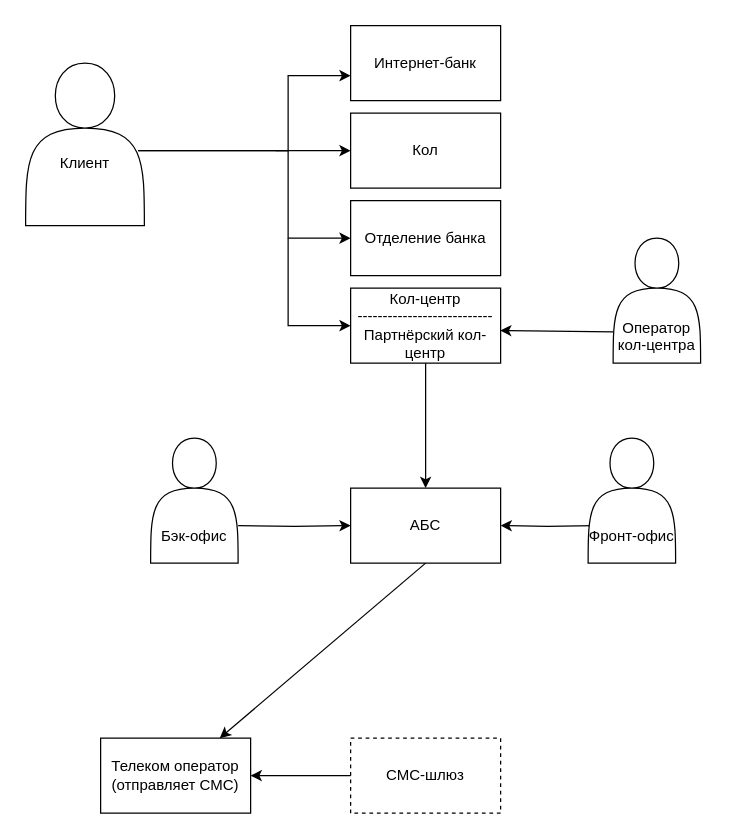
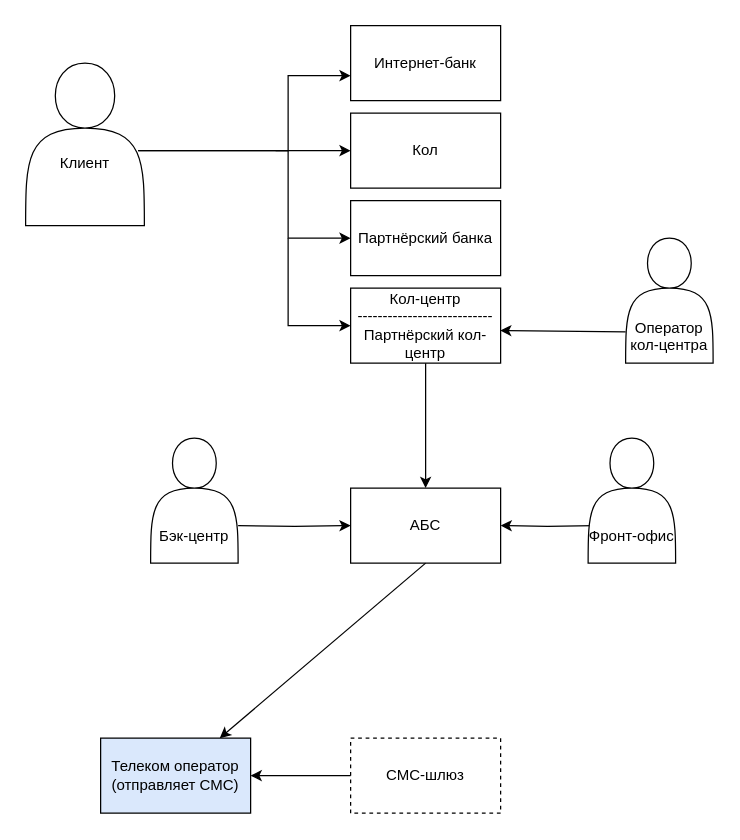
  <mxCell id="0" />
  <mxCell id="1" parent="0" />
  <mxCell id="2" value="&lt;div&gt;&lt;br&gt;&lt;/div&gt;&lt;div&gt;&lt;br&gt;&lt;/div&gt;Клиент" style="shape=actor;whiteSpace=wrap;html=1;" parent="1" vertex="1"><mxGeometry x="20" y="50" width="95" height="130" as="geometry" /></mxCell>
  <mxCell id="3" value="" style="endArrow=classic;html=1;rounded=0;" parent="1" edge="1"><mxGeometry width="50" height="50" relative="1" as="geometry"><mxPoint x="110" y="120" as="sourcePoint" /><mxPoint x="280" y="60" as="targetPoint" /><Array as="points"><mxPoint x="230" y="120" /><mxPoint x="230" y="60" /></Array></mxGeometry></mxCell>
  <mxCell id="4" value="" style="endArrow=classic;html=1;rounded=0;" parent="1" edge="1"><mxGeometry width="50" height="50" relative="1" as="geometry"><mxPoint x="110" y="120" as="sourcePoint" /><mxPoint x="280" y="190" as="targetPoint" /><Array as="points"><mxPoint x="230" y="120" /><mxPoint x="230" y="190" /><mxPoint x="260" y="190" /></Array></mxGeometry></mxCell>
  <mxCell id="5" value="" style="endArrow=classic;html=1;rounded=0;" parent="1" edge="1"><mxGeometry width="50" height="50" relative="1" as="geometry"><mxPoint x="220" y="120" as="sourcePoint" /><mxPoint x="280" y="120" as="targetPoint" /></mxGeometry></mxCell>
  <mxCell id="6" value="Интернет-банк" style="rounded=0;whiteSpace=wrap;html=1;" parent="1" vertex="1"><mxGeometry x="280" y="20" width="120" height="60" as="geometry" /></mxCell>
  <mxCell id="7" value="Кол" style="rounded=0;whiteSpace=wrap;html=1;" parent="1" vertex="1"><mxGeometry x="280" y="90" width="120" height="60" as="geometry" /></mxCell>
- <mxCell id="8" value="Отделение банка" style="rounded=0;whiteSpace=wrap;html=1;" parent="1" vertex="1"><mxGeometry x="280" y="160" width="120" height="60" as="geometry" /></mxCell>
+ <mxCell id="8" value="Партнёрский банка" style="rounded=0;whiteSpace=wrap;html=1;" parent="1" vertex="1"><mxGeometry x="280" y="160" width="120" height="60" as="geometry" /></mxCell>
  <mxCell id="9" value="" style="endArrow=classic;html=1;rounded=0;entryX=0;entryY=0.5;entryDx=0;entryDy=0;" parent="1" target="10" edge="1"><mxGeometry width="50" height="50" relative="1" as="geometry"><mxPoint x="230" y="190" as="sourcePoint" /><mxPoint x="230" y="300" as="targetPoint" /><Array as="points"><mxPoint x="230" y="260" /></Array></mxGeometry></mxCell>
  <mxCell id="10" value="Кол-центр&lt;br&gt;---------------------------&lt;br&gt;Партнёрский кол-центр" style="rounded=0;whiteSpace=wrap;html=1;" parent="1" vertex="1"><mxGeometry x="280" y="230" width="120" height="60" as="geometry" /></mxCell>
- <mxCell id="11" value="&lt;div&gt;&lt;br&gt;&lt;/div&gt;&lt;div&gt;&lt;br&gt;&lt;/div&gt;&lt;div&gt;&lt;br&gt;&lt;/div&gt;&lt;div&gt;&lt;br&gt;&lt;/div&gt;&lt;div&gt;Оператор&lt;br&gt;кол-центра&lt;/div&gt;" style="shape=actor;whiteSpace=wrap;html=1;" parent="1" vertex="1"><mxGeometry x="490" y="190" width="70" height="100" as="geometry" /></mxCell>
+ <mxCell id="11" value="&lt;div&gt;&lt;br&gt;&lt;/div&gt;&lt;div&gt;&lt;br&gt;&lt;/div&gt;&lt;div&gt;&lt;br&gt;&lt;/div&gt;&lt;div&gt;&lt;br&gt;&lt;/div&gt;&lt;div&gt;Оператор&lt;br&gt;кол-центра&lt;/div&gt;" style="shape=actor;whiteSpace=wrap;html=1;" parent="1" vertex="1"><mxGeometry x="500" y="190" width="70" height="100" as="geometry" /></mxCell>
  <mxCell id="12" value="" style="endArrow=classic;html=1;rounded=0;exitX=0;exitY=0.75;exitDx=0;exitDy=0;entryX=0.997;entryY=0.566;entryDx=0;entryDy=0;entryPerimeter=0;" parent="1" source="11" target="10" edge="1"><mxGeometry width="50" height="50" relative="1" as="geometry"><mxPoint x="220" y="290" as="sourcePoint" /><mxPoint x="270" y="240" as="targetPoint" /></mxGeometry></mxCell>
  <mxCell id="13" value="" style="endArrow=classic;html=1;rounded=0;exitX=0.5;exitY=1;exitDx=0;exitDy=0;" parent="1" source="10" edge="1"><mxGeometry width="50" height="50" relative="1" as="geometry"><mxPoint x="340" y="370" as="sourcePoint" /><mxPoint x="340" y="390" as="targetPoint" /></mxGeometry></mxCell>
  <mxCell id="14" value="" style="edgeStyle=orthogonalEdgeStyle;rounded=0;orthogonalLoop=1;jettySize=auto;html=1;entryX=1;entryY=0.5;entryDx=0;entryDy=0;" parent="1" target="16" edge="1"><mxGeometry relative="1" as="geometry"><mxPoint x="475" y="420" as="sourcePoint" /><mxPoint x="500" y="420" as="targetPoint" /></mxGeometry></mxCell>
  <mxCell id="15" value="" style="edgeStyle=orthogonalEdgeStyle;rounded=0;orthogonalLoop=1;jettySize=auto;html=1;entryX=0;entryY=0.5;entryDx=0;entryDy=0;" parent="1" target="16" edge="1"><mxGeometry relative="1" as="geometry"><mxPoint x="190" y="420" as="sourcePoint" /><mxPoint x="180" y="420" as="targetPoint" /></mxGeometry></mxCell>
  <mxCell id="16" value="АБС" style="rounded=0;whiteSpace=wrap;html=1;" parent="1" vertex="1"><mxGeometry x="280" y="390" width="120" height="60" as="geometry" /></mxCell>
  <mxCell id="17" value="&lt;div&gt;&lt;br&gt;&lt;/div&gt;&lt;div&gt;&lt;br&gt;&lt;/div&gt;&lt;div&gt;&lt;br&gt;&lt;/div&gt;&lt;div&gt;&lt;br&gt;&lt;/div&gt;&lt;div&gt;Фронт-офис&lt;/div&gt;" style="shape=actor;whiteSpace=wrap;html=1;" parent="1" vertex="1"><mxGeometry x="470" y="350" width="70" height="100" as="geometry" /></mxCell>
- <mxCell id="18" value="&lt;div&gt;&lt;br&gt;&lt;/div&gt;&lt;div&gt;&lt;br&gt;&lt;/div&gt;&lt;div&gt;&lt;br&gt;&lt;/div&gt;&lt;div&gt;&lt;br&gt;&lt;/div&gt;&lt;div&gt;Бэк-офис&lt;/div&gt;" style="shape=actor;whiteSpace=wrap;html=1;" parent="1" vertex="1"><mxGeometry x="120" y="350" width="70" height="100" as="geometry" /></mxCell>
+ <mxCell id="18" value="&lt;div&gt;&lt;br&gt;&lt;/div&gt;&lt;div&gt;&lt;br&gt;&lt;/div&gt;&lt;div&gt;&lt;br&gt;&lt;/div&gt;&lt;div&gt;&lt;br&gt;&lt;/div&gt;&lt;div&gt;Бэк-центр&lt;/div&gt;" style="shape=actor;whiteSpace=wrap;html=1;" parent="1" vertex="1"><mxGeometry x="120" y="350" width="70" height="100" as="geometry" /></mxCell>
  <mxCell id="19" value="" style="endArrow=classic;html=1;rounded=0;exitX=0.5;exitY=1;exitDx=0;exitDy=0;" parent="1" source="16" target="22" edge="1"><mxGeometry width="50" height="50" relative="1" as="geometry"><mxPoint x="330" y="600" as="sourcePoint" /><mxPoint x="340" y="580" as="targetPoint" /></mxGeometry></mxCell>
  <mxCell id="20" value="СМС-шлюз" style="rounded=0;whiteSpace=wrap;html=1;dashed=1;" parent="1" vertex="1"><mxGeometry x="280" y="590" width="120" height="60" as="geometry" /></mxCell>
  <mxCell id="21" value="" style="endArrow=classic;html=1;rounded=0;exitX=0;exitY=0.5;exitDx=0;exitDy=0;" parent="1" source="20" edge="1"><mxGeometry width="50" height="50" relative="1" as="geometry"><mxPoint x="150" y="670" as="sourcePoint" /><mxPoint x="200" y="620" as="targetPoint" /></mxGeometry></mxCell>
- <mxCell id="22" value="Телеком оператор&lt;br&gt;(отправляет СМС)" style="rounded=0;whiteSpace=wrap;html=1;" parent="1" vertex="1"><mxGeometry x="80" y="590" width="120" height="60" as="geometry" /></mxCell>
+ <mxCell id="22" value="Телеком оператор&lt;br&gt;(отправляет СМС)" style="rounded=0;whiteSpace=wrap;html=1;fillColor=#dae8fc;" parent="1" vertex="1"><mxGeometry x="80" y="590" width="120" height="60" as="geometry" /></mxCell>
